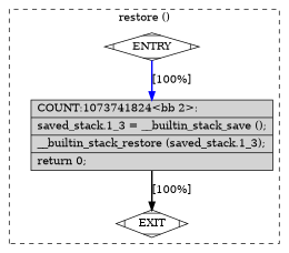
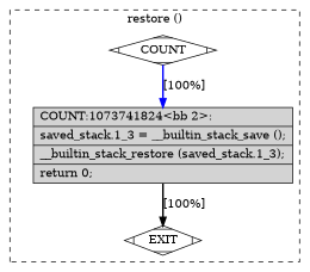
  digraph {
    node [fillcolor=white shape=Mdiamond style=filled]
    edge [constraint=true headport=n style="solid,bold" tailport=s]
-   n1 [label=ENTRY]
+   n1 [label=COUNT]
    n2 [label=EXIT]
    n3 [fillcolor=lightgrey label="{COUNT:1073741824\<bb\ 2\>:\l|saved_stack.1_3\ =\ __builtin_stack_save\ ();\l|__builtin_stack_restore\ (saved_stack.1_3);\l|return\ 0;\l}" shape=record]
    subgraph cluster_1 {
      color=black
      label="restore ()"
      style=dashed
      n1
      n2
      n3
    }
    n1 -> n2 [style=invis]
    n1 -> n3 [color=blue label="[100%]" weight=100]
    n3 -> n2 [color=black label="[100%]" weight=10]
  }
